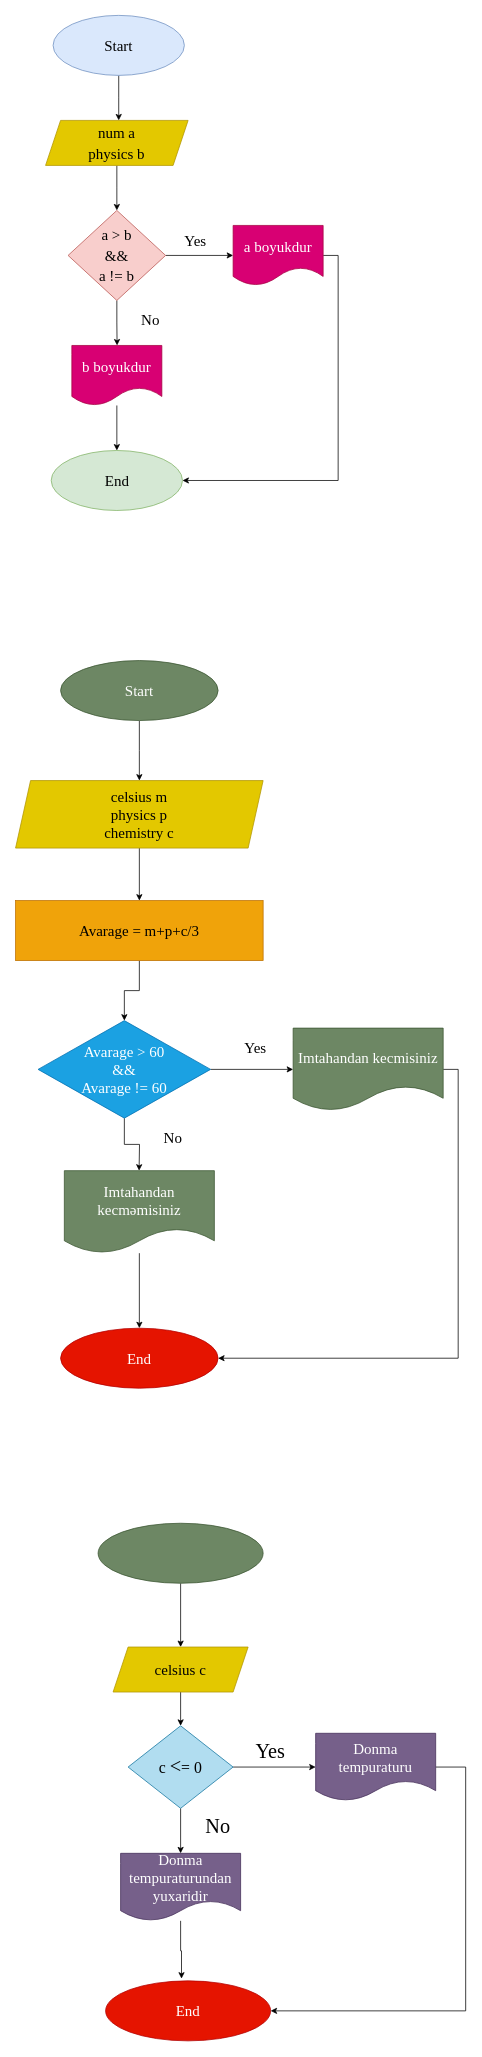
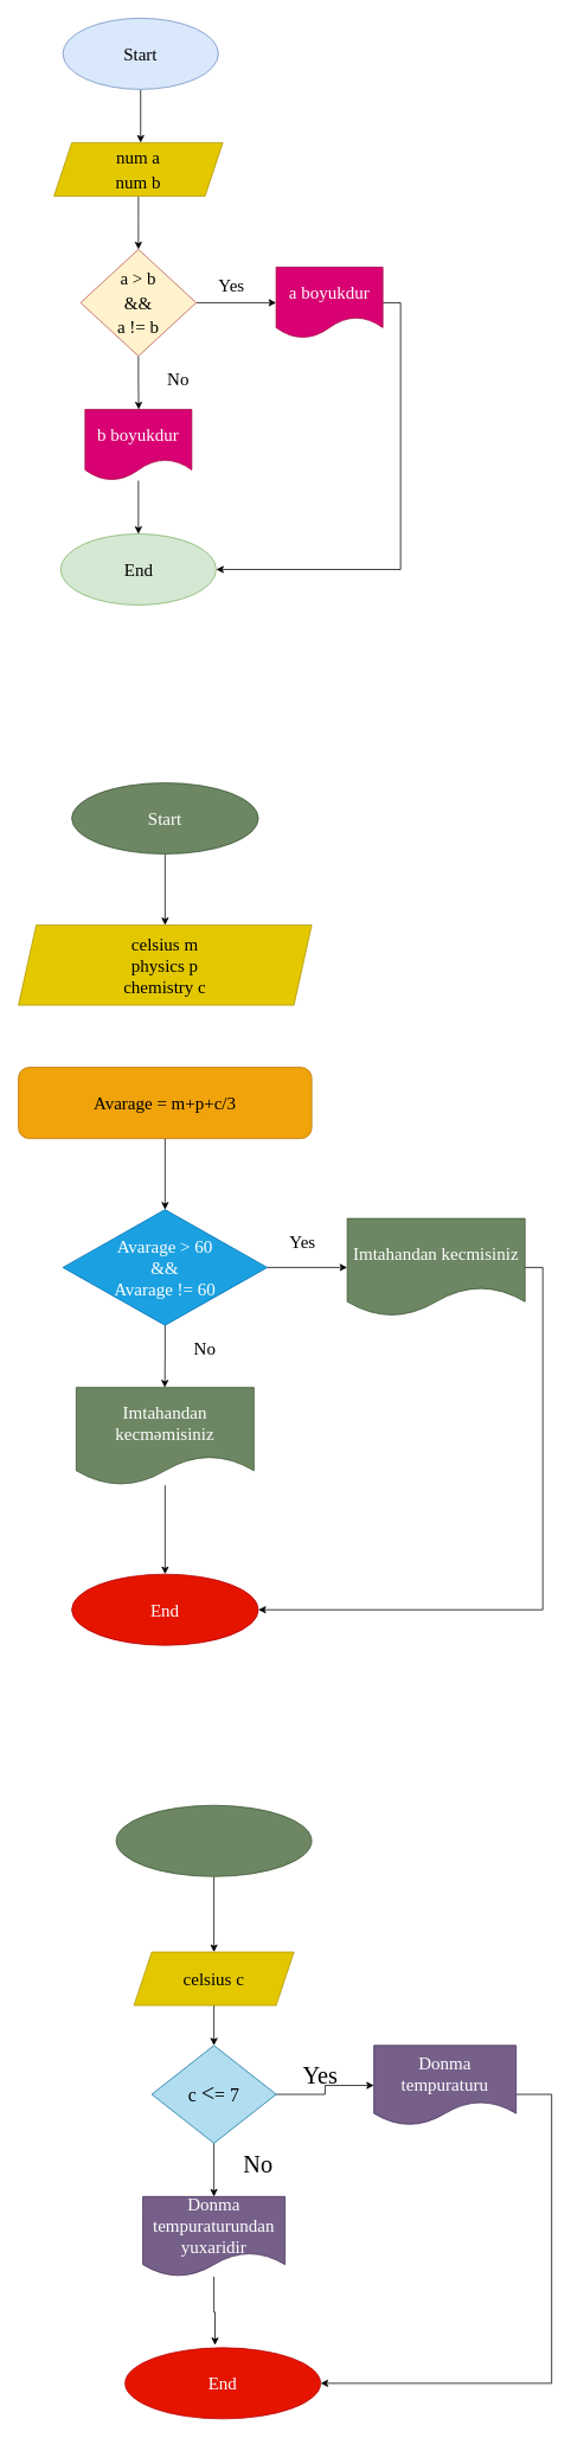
  <mxCell id="0" />
  <mxCell id="1" parent="0" />
  <mxCell id="2" style="edgeStyle=orthogonalEdgeStyle;rounded=0;orthogonalLoop=1;jettySize=auto;html=1;fontSize=23;" edge="1" parent="1" source="3"><mxGeometry relative="1" as="geometry"><mxPoint x="157.5" y="160" as="targetPoint" /></mxGeometry></mxCell>
  <mxCell id="3" value="&lt;font face=&quot;Comic Sans MS&quot; style=&quot;font-size: 20px;&quot;&gt;Start&lt;/font&gt;" style="ellipse;whiteSpace=wrap;html=1;fillColor=#dae8fc;strokeColor=#6c8ebf;" vertex="1" parent="1"><mxGeometry x="70" y="20" width="175" height="80" as="geometry" /></mxCell>
  <mxCell id="4" style="edgeStyle=orthogonalEdgeStyle;rounded=0;orthogonalLoop=1;jettySize=auto;html=1;fontSize=23;" edge="1" parent="1" source="5"><mxGeometry relative="1" as="geometry"><mxPoint x="155" y="280" as="targetPoint" /></mxGeometry></mxCell>
- <mxCell id="5" value="&lt;font face=&quot;Comic Sans MS&quot; style=&quot;font-size: 20px;&quot;&gt;num a&lt;br&gt;physics b&lt;/font&gt;" style="shape=parallelogram;perimeter=parallelogramPerimeter;whiteSpace=wrap;html=1;fixedSize=1;fontSize=23;fillColor=#e3c800;fontColor=#000000;strokeColor=#B09500;" vertex="1" parent="1"><mxGeometry x="60" y="160" width="190" height="60" as="geometry" /></mxCell>
+ <mxCell id="5" value="&lt;font face=&quot;Comic Sans MS&quot; style=&quot;font-size: 20px;&quot;&gt;num a&lt;br&gt;num b&lt;/font&gt;" style="shape=parallelogram;perimeter=parallelogramPerimeter;whiteSpace=wrap;html=1;fixedSize=1;fontSize=23;fillColor=#e3c800;fontColor=#000000;strokeColor=#B09500;" vertex="1" parent="1"><mxGeometry x="60" y="160" width="190" height="60" as="geometry" /></mxCell>
  <mxCell id="6" style="edgeStyle=orthogonalEdgeStyle;rounded=0;orthogonalLoop=1;jettySize=auto;html=1;exitX=1;exitY=0.5;exitDx=0;exitDy=0;entryX=0;entryY=0.5;entryDx=0;entryDy=0;fontSize=23;" edge="1" parent="1" source="8" target="10"><mxGeometry relative="1" as="geometry" /></mxCell>
  <mxCell id="7" style="edgeStyle=orthogonalEdgeStyle;rounded=0;orthogonalLoop=1;jettySize=auto;html=1;exitX=0.5;exitY=1;exitDx=0;exitDy=0;fontSize=23;" edge="1" parent="1" source="8"><mxGeometry relative="1" as="geometry"><mxPoint x="155.333" y="460" as="targetPoint" /></mxGeometry></mxCell>
- <mxCell id="8" value="&lt;font style=&quot;font-size: 20px;&quot; face=&quot;Comic Sans MS&quot;&gt;a &amp;gt; b&lt;br&gt;&amp;amp;&amp;amp;&lt;br&gt;a != b&lt;br&gt;&lt;/font&gt;" style="rhombus;whiteSpace=wrap;html=1;fontSize=23;fillColor=#f8cecc;strokeColor=#b85450;" vertex="1" parent="1"><mxGeometry x="90" y="280" width="130" height="120" as="geometry" /></mxCell>
+ <mxCell id="8" value="&lt;font style=&quot;font-size: 20px;&quot; face=&quot;Comic Sans MS&quot;&gt;a &amp;gt; b&lt;br&gt;&amp;amp;&amp;amp;&lt;br&gt;a != b&lt;br&gt;&lt;/font&gt;" style="rhombus;whiteSpace=wrap;html=1;fontSize=23;fillColor=#fff2cc;strokeColor=#b85450;" vertex="1" parent="1"><mxGeometry x="90" y="280" width="130" height="120" as="geometry" /></mxCell>
  <mxCell id="9" style="edgeStyle=orthogonalEdgeStyle;rounded=0;orthogonalLoop=1;jettySize=auto;html=1;exitX=1;exitY=0.5;exitDx=0;exitDy=0;entryX=1;entryY=0.5;entryDx=0;entryDy=0;fontSize=23;" edge="1" parent="1" source="10" target="15"><mxGeometry relative="1" as="geometry" /></mxCell>
  <mxCell id="10" value="&lt;font face=&quot;Comic Sans MS&quot; style=&quot;font-size: 20px;&quot;&gt;a boyukdur&lt;/font&gt;" style="shape=document;whiteSpace=wrap;html=1;boundedLbl=1;fontSize=23;fillColor=#d80073;fontColor=#ffffff;strokeColor=#A50040;" vertex="1" parent="1"><mxGeometry x="310" y="300" width="120" height="80" as="geometry" /></mxCell>
  <mxCell id="11" style="edgeStyle=orthogonalEdgeStyle;rounded=0;orthogonalLoop=1;jettySize=auto;html=1;entryX=0.5;entryY=0;entryDx=0;entryDy=0;fontSize=23;" edge="1" parent="1" source="12" target="15"><mxGeometry relative="1" as="geometry" /></mxCell>
  <mxCell id="12" value="&lt;font face=&quot;Comic Sans MS&quot; style=&quot;font-size: 20px;&quot;&gt;b boyukdur&lt;/font&gt;" style="shape=document;whiteSpace=wrap;html=1;boundedLbl=1;fontSize=23;fillColor=#d80073;fontColor=#ffffff;strokeColor=#A50040;" vertex="1" parent="1"><mxGeometry x="95" y="460" width="120" height="80" as="geometry" /></mxCell>
  <mxCell id="13" value="&lt;font face=&quot;Comic Sans MS&quot; style=&quot;font-size: 20px;&quot;&gt;Yes&lt;/font&gt;" style="text;html=1;strokeColor=none;fillColor=none;align=center;verticalAlign=middle;whiteSpace=wrap;rounded=0;fontSize=23;" vertex="1" parent="1"><mxGeometry x="230" y="310" width="60" height="20" as="geometry" /></mxCell>
  <mxCell id="14" value="&lt;font face=&quot;Comic Sans MS&quot; style=&quot;font-size: 20px;&quot;&gt;No&lt;/font&gt;" style="text;html=1;strokeColor=none;fillColor=none;align=center;verticalAlign=middle;whiteSpace=wrap;rounded=0;fontSize=23;" vertex="1" parent="1"><mxGeometry x="170" y="410" width="60" height="30" as="geometry" /></mxCell>
  <mxCell id="15" value="&lt;font face=&quot;Comic Sans MS&quot; style=&quot;font-size: 20px;&quot;&gt;End&lt;/font&gt;" style="ellipse;whiteSpace=wrap;html=1;fillColor=#d5e8d4;strokeColor=#82b366;" vertex="1" parent="1"><mxGeometry x="67.5" y="600" width="175" height="80" as="geometry" /></mxCell>
  <mxCell id="16" style="edgeStyle=orthogonalEdgeStyle;rounded=0;orthogonalLoop=1;jettySize=auto;html=1;fontFamily=Comic Sans MS;fontSize=16;" edge="1" parent="1" source="17"><mxGeometry relative="1" as="geometry"><mxPoint x="185" y="1040" as="targetPoint" /></mxGeometry></mxCell>
  <mxCell id="17" value="&lt;font style=&quot;font-size: 20px;&quot;&gt;Start&lt;/font&gt;" style="ellipse;whiteSpace=wrap;html=1;fontFamily=Comic Sans MS;fontSize=16;fillColor=#6d8764;fontColor=#ffffff;strokeColor=#3A5431;" vertex="1" parent="1"><mxGeometry x="80" y="880" width="210" height="80" as="geometry" /></mxCell>
- <mxCell id="18" style="edgeStyle=orthogonalEdgeStyle;rounded=0;orthogonalLoop=1;jettySize=auto;html=1;exitX=0.5;exitY=1;exitDx=0;exitDy=0;fontFamily=Comic Sans MS;fontSize=16;" edge="1" parent="1" source="19" target="21"><mxGeometry relative="1" as="geometry"><mxPoint x="184.667" y="1200" as="targetPoint" /></mxGeometry></mxCell>
  <mxCell id="19" value="&lt;font style=&quot;font-size: 20px;&quot;&gt;&lt;font style=&quot;font-size: 20px;&quot;&gt;celsius m&lt;br&gt;phy&lt;/font&gt;sics p&lt;br&gt;chemistry c&lt;/font&gt;" style="shape=parallelogram;perimeter=parallelogramPerimeter;whiteSpace=wrap;html=1;fixedSize=1;fontFamily=Comic Sans MS;fontSize=16;fillColor=#e3c800;fontColor=#000000;strokeColor=#B09500;" vertex="1" parent="1"><mxGeometry x="20" y="1040" width="330" height="90" as="geometry" /></mxCell>
  <mxCell id="20" style="edgeStyle=orthogonalEdgeStyle;rounded=0;orthogonalLoop=1;jettySize=auto;html=1;exitX=0.5;exitY=1;exitDx=0;exitDy=0;entryX=0.5;entryY=0;entryDx=0;entryDy=0;fontFamily=Comic Sans MS;fontSize=16;" edge="1" parent="1" source="21" target="24"><mxGeometry relative="1" as="geometry" /></mxCell>
- <mxCell id="21" value="&lt;font style=&quot;font-size: 20px;&quot;&gt;Avarage = m+p+c/3&lt;/font&gt;" style="rounded=0;whiteSpace=wrap;html=1;fontFamily=Comic Sans MS;fontSize=16;fillColor=#f0a30a;fontColor=#000000;strokeColor=#BD7000;" vertex="1" parent="1"><mxGeometry x="20" y="1200" width="330" height="80" as="geometry" /></mxCell>
+ <mxCell id="21" value="&lt;font style=&quot;font-size: 20px;&quot;&gt;Avarage = m+p+c/3&lt;/font&gt;" style="whiteSpace=wrap;html=1;fontFamily=Comic Sans MS;fontSize=16;fillColor=#f0a30a;fontColor=#000000;strokeColor=#BD7000;rounded=1;" vertex="1" parent="1"><mxGeometry x="20" y="1200" width="330" height="80" as="geometry" /></mxCell>
  <mxCell id="22" style="edgeStyle=orthogonalEdgeStyle;rounded=0;orthogonalLoop=1;jettySize=auto;html=1;exitX=1;exitY=0.5;exitDx=0;exitDy=0;fontFamily=Comic Sans MS;fontSize=16;" edge="1" parent="1" source="24" target="26"><mxGeometry relative="1" as="geometry" /></mxCell>
  <mxCell id="23" style="edgeStyle=orthogonalEdgeStyle;rounded=0;orthogonalLoop=1;jettySize=auto;html=1;exitX=0.5;exitY=1;exitDx=0;exitDy=0;fontFamily=Comic Sans MS;fontSize=16;" edge="1" parent="1" source="24"><mxGeometry relative="1" as="geometry"><mxPoint x="184.667" y="1560" as="targetPoint" /></mxGeometry></mxCell>
- <mxCell id="24" value="&lt;font style=&quot;font-size: 20px;&quot;&gt;Avarage &amp;gt; 60&lt;br&gt;&amp;amp;&amp;amp;&lt;br&gt;Avarage != 60&lt;br&gt;&lt;/font&gt;" style="rhombus;whiteSpace=wrap;html=1;fontFamily=Comic Sans MS;fontSize=16;fillColor=#1ba1e2;fontColor=#ffffff;strokeColor=#006EAF;" vertex="1" parent="1"><mxGeometry x="50" y="1360" width="230" height="130" as="geometry" /></mxCell>
+ <mxCell id="24" value="&lt;font style=&quot;font-size: 20px;&quot;&gt;Avarage &amp;gt; 60&lt;br&gt;&amp;amp;&amp;amp;&lt;br&gt;Avarage != 60&lt;br&gt;&lt;/font&gt;" style="rhombus;whiteSpace=wrap;html=1;fontFamily=Comic Sans MS;fontSize=16;fillColor=#1ba1e2;fontColor=#ffffff;strokeColor=#006EAF;" vertex="1" parent="1"><mxGeometry x="70" y="1360" width="230" height="130" as="geometry" /></mxCell>
  <mxCell id="25" style="edgeStyle=orthogonalEdgeStyle;rounded=0;orthogonalLoop=1;jettySize=auto;html=1;exitX=1;exitY=0.5;exitDx=0;exitDy=0;entryX=1;entryY=0.5;entryDx=0;entryDy=0;fontFamily=Comic Sans MS;fontSize=16;" edge="1" parent="1" source="26" target="29"><mxGeometry relative="1" as="geometry" /></mxCell>
  <mxCell id="26" value="&lt;font style=&quot;font-size: 20px;&quot;&gt;Imtahandan kecmisiniz&lt;/font&gt;" style="shape=document;whiteSpace=wrap;html=1;boundedLbl=1;fontFamily=Comic Sans MS;fontSize=16;fillColor=#6d8764;fontColor=#ffffff;strokeColor=#3A5431;" vertex="1" parent="1"><mxGeometry x="390" y="1370" width="200" height="110" as="geometry" /></mxCell>
  <mxCell id="27" style="edgeStyle=orthogonalEdgeStyle;rounded=0;orthogonalLoop=1;jettySize=auto;html=1;entryX=0.5;entryY=0;entryDx=0;entryDy=0;fontFamily=Comic Sans MS;fontSize=16;" edge="1" parent="1" source="28" target="29"><mxGeometry relative="1" as="geometry" /></mxCell>
  <mxCell id="28" value="&lt;font style=&quot;font-size: 20px;&quot;&gt;Imtahandan kecməmisiniz&lt;/font&gt;" style="shape=document;whiteSpace=wrap;html=1;boundedLbl=1;fontFamily=Comic Sans MS;fontSize=16;fillColor=#6d8764;fontColor=#ffffff;strokeColor=#3A5431;" vertex="1" parent="1"><mxGeometry x="85" y="1560" width="200" height="110" as="geometry" /></mxCell>
  <mxCell id="29" value="&lt;font style=&quot;font-size: 20px;&quot;&gt;End&lt;/font&gt;" style="ellipse;whiteSpace=wrap;html=1;fontFamily=Comic Sans MS;fontSize=16;fillColor=#e51400;fontColor=#ffffff;strokeColor=#B20000;" vertex="1" parent="1"><mxGeometry x="80" y="1770" width="210" height="80" as="geometry" /></mxCell>
  <mxCell id="30" value="Yes" style="text;html=1;strokeColor=none;fillColor=none;align=center;verticalAlign=middle;whiteSpace=wrap;rounded=0;fontFamily=Comic Sans MS;fontSize=20;" vertex="1" parent="1"><mxGeometry x="310" y="1380" width="60" height="30" as="geometry" /></mxCell>
  <mxCell id="31" value="No" style="text;html=1;strokeColor=none;fillColor=none;align=center;verticalAlign=middle;whiteSpace=wrap;rounded=0;fontFamily=Comic Sans MS;fontSize=20;" vertex="1" parent="1"><mxGeometry x="200" y="1500" width="60" height="30" as="geometry" /></mxCell>
  <mxCell id="32" style="edgeStyle=orthogonalEdgeStyle;rounded=0;orthogonalLoop=1;jettySize=auto;html=1;entryX=0.5;entryY=0;entryDx=0;entryDy=0;fontFamily=Comic Sans MS;fontSize=20;" edge="1" parent="1" source="33" target="35"><mxGeometry relative="1" as="geometry" /></mxCell>
  <mxCell id="33" value="" style="ellipse;whiteSpace=wrap;html=1;fontFamily=Comic Sans MS;fontSize=20;fillColor=#6d8764;fontColor=#ffffff;strokeColor=#3A5431;" vertex="1" parent="1"><mxGeometry x="130" y="2030" width="220" height="80" as="geometry" /></mxCell>
  <mxCell id="34" style="edgeStyle=orthogonalEdgeStyle;rounded=0;orthogonalLoop=1;jettySize=auto;html=1;entryX=0.5;entryY=0;entryDx=0;entryDy=0;fontFamily=Comic Sans MS;fontSize=20;" edge="1" parent="1" source="35" target="38"><mxGeometry relative="1" as="geometry" /></mxCell>
  <mxCell id="35" value="celsius c" style="shape=parallelogram;perimeter=parallelogramPerimeter;whiteSpace=wrap;html=1;fixedSize=1;fontFamily=Comic Sans MS;fontSize=20;fillColor=#e3c800;fontColor=#000000;strokeColor=#B09500;" vertex="1" parent="1"><mxGeometry x="150" y="2195" width="180" height="60" as="geometry" /></mxCell>
  <mxCell id="36" style="edgeStyle=orthogonalEdgeStyle;rounded=0;orthogonalLoop=1;jettySize=auto;html=1;exitX=1;exitY=0.5;exitDx=0;exitDy=0;entryX=0;entryY=0.5;entryDx=0;entryDy=0;fontFamily=Comic Sans MS;fontSize=27;" edge="1" parent="1" source="38" target="40"><mxGeometry relative="1" as="geometry" /></mxCell>
  <mxCell id="37" style="edgeStyle=orthogonalEdgeStyle;rounded=0;orthogonalLoop=1;jettySize=auto;html=1;entryX=0.5;entryY=0;entryDx=0;entryDy=0;fontFamily=Comic Sans MS;fontSize=27;" edge="1" parent="1" source="38" target="42"><mxGeometry relative="1" as="geometry" /></mxCell>
- <mxCell id="38" value="&lt;font style=&quot;font-size: 21px;&quot;&gt;c &lt;/font&gt;&lt;font style=&quot;font-size: 27px;&quot;&gt;&amp;lt;&lt;/font&gt;&lt;font style=&quot;font-size: 21px;&quot;&gt;= 0&lt;/font&gt;" style="rhombus;whiteSpace=wrap;html=1;fontFamily=Comic Sans MS;fontSize=20;fillColor=#b1ddf0;strokeColor=#10739e;" vertex="1" parent="1"><mxGeometry x="170" y="2300" width="140" height="110" as="geometry" /></mxCell>
+ <mxCell id="38" value="&lt;font style=&quot;font-size: 21px;&quot;&gt;c &lt;/font&gt;&lt;font style=&quot;font-size: 27px;&quot;&gt;&amp;lt;&lt;/font&gt;&lt;font style=&quot;font-size: 21px;&quot;&gt;= 7&lt;/font&gt;" style="rhombus;whiteSpace=wrap;html=1;fontFamily=Comic Sans MS;fontSize=20;fillColor=#b1ddf0;strokeColor=#10739e;" vertex="1" parent="1"><mxGeometry x="170" y="2300" width="140" height="110" as="geometry" /></mxCell>
  <mxCell id="39" style="edgeStyle=orthogonalEdgeStyle;rounded=0;orthogonalLoop=1;jettySize=auto;html=1;entryX=1;entryY=0.5;entryDx=0;entryDy=0;fontFamily=Comic Sans MS;fontSize=27;" edge="1" parent="1" source="40" target="43"><mxGeometry relative="1" as="geometry"><Array as="points"><mxPoint x="620" y="2355" /><mxPoint x="620" y="2680" /></Array></mxGeometry></mxCell>
- <mxCell id="40" value="Donma tempuraturu" style="shape=document;whiteSpace=wrap;html=1;boundedLbl=1;fontFamily=Comic Sans MS;fontSize=20;fillColor=#76608a;fontColor=#ffffff;strokeColor=#432D57;" vertex="1" parent="1"><mxGeometry x="420" y="2310" width="160" height="90" as="geometry" /></mxCell>
+ <mxCell id="40" value="Donma tempuraturu" style="shape=document;whiteSpace=wrap;html=1;boundedLbl=1;fontFamily=Comic Sans MS;fontSize=20;fillColor=#76608a;fontColor=#ffffff;strokeColor=#432D57;" vertex="1" parent="1"><mxGeometry x="420" y="2300" width="160" height="90" as="geometry" /></mxCell>
  <mxCell id="41" style="edgeStyle=orthogonalEdgeStyle;rounded=0;orthogonalLoop=1;jettySize=auto;html=1;entryX=0.46;entryY=-0.037;entryDx=0;entryDy=0;entryPerimeter=0;fontFamily=Comic Sans MS;fontSize=27;" edge="1" parent="1" source="42" target="43"><mxGeometry relative="1" as="geometry" /></mxCell>
  <mxCell id="42" value="Donma tempuraturundan yuxaridir" style="shape=document;whiteSpace=wrap;html=1;boundedLbl=1;fontFamily=Comic Sans MS;fontSize=20;fillColor=#76608a;fontColor=#ffffff;strokeColor=#432D57;" vertex="1" parent="1"><mxGeometry x="160" y="2470" width="160" height="90" as="geometry" /></mxCell>
  <mxCell id="43" value="End" style="ellipse;whiteSpace=wrap;html=1;fontFamily=Comic Sans MS;fontSize=20;fillColor=#e51400;fontColor=#ffffff;strokeColor=#B20000;" vertex="1" parent="1"><mxGeometry x="140" y="2640" width="220" height="80" as="geometry" /></mxCell>
  <mxCell id="44" value="Yes" style="text;html=1;strokeColor=none;fillColor=none;align=center;verticalAlign=middle;whiteSpace=wrap;rounded=0;fontFamily=Comic Sans MS;fontSize=27;" vertex="1" parent="1"><mxGeometry x="330" y="2320" width="60" height="30" as="geometry" /></mxCell>
  <mxCell id="45" value="No" style="text;html=1;strokeColor=none;fillColor=none;align=center;verticalAlign=middle;whiteSpace=wrap;rounded=0;fontFamily=Comic Sans MS;fontSize=27;" vertex="1" parent="1"><mxGeometry x="260" y="2420" width="60" height="30" as="geometry" /></mxCell>
